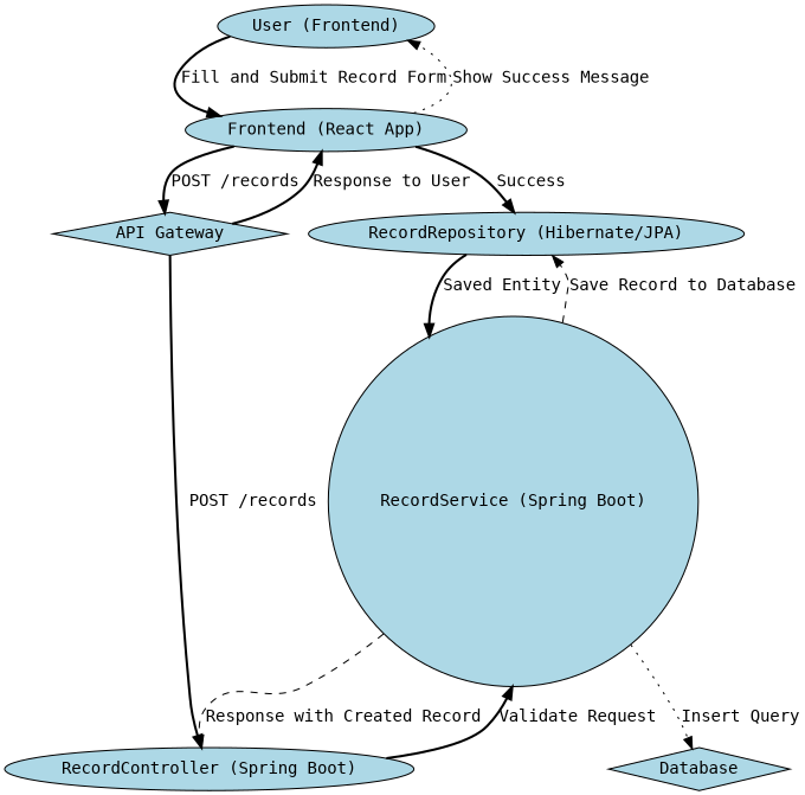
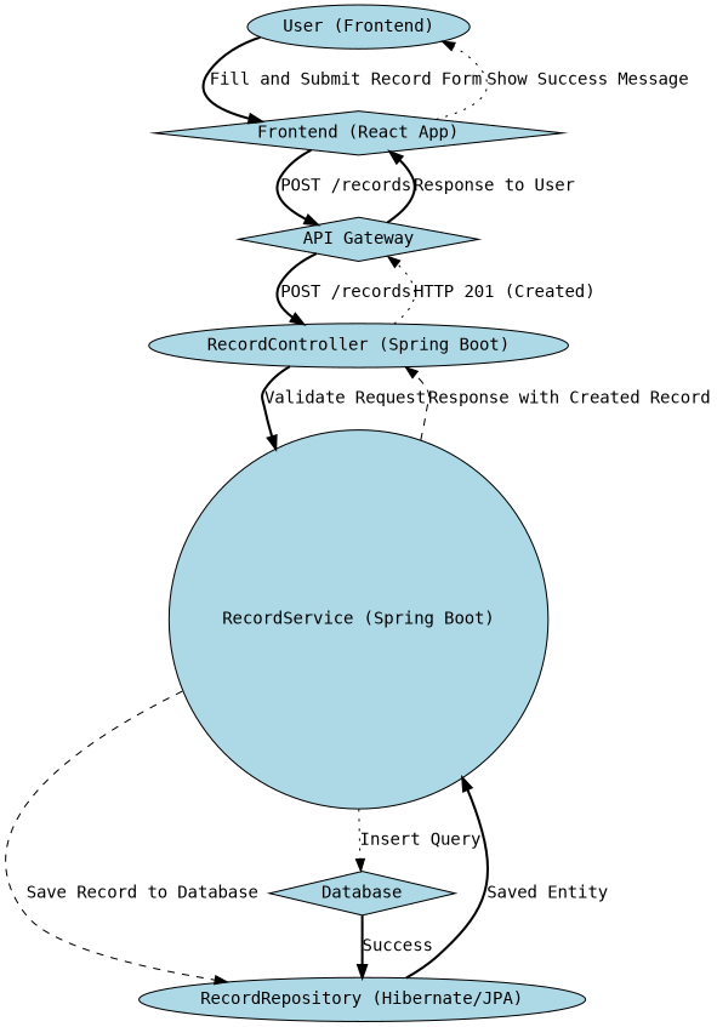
  digraph {
    fontname="DejaVu Sans Mono"
    rankdir=TB
    node [fillcolor=lightblue fontname="DejaVu Sans Mono" shape=ellipse style=filled]
    edge [fontname="DejaVu Sans Mono" style=bold]
    n1 [label="User (Frontend)"]
-   n2 [label="Frontend (React App)"]
+   n2 [label="Frontend (React App)" shape=diamond]
    n3 [label="API Gateway" shape=diamond]
    n4 [label="RecordController (Spring Boot)"]
    n5 [label="RecordService (Spring Boot)" shape=circle]
    n6 [label="RecordRepository (Hibernate/JPA)"]
    n7 [label=Database shape=diamond]
    n1 -> n2 [label="Fill and Submit Record Form"]
    n2 -> n1 [label="Show Success Message" style=dotted]
    n2 -> n3 [label="POST /records"]
    n3 -> n2 [label="Response to User"]
    n3 -> n4 [label="POST /records"]
+   n4 -> n3 [label="HTTP 201 (Created)" style=dotted]
    n4 -> n5 [label="Validate Request"]
    n5 -> n4 [label="Response with Created Record" style=dashed]
    n5 -> n6 [label="Save Record to Database" style=dashed]
    n5 -> n7 [label="Insert Query" style=dotted]
    n6 -> n5 [label="Saved Entity"]
-   n2 -> n6 [label=Success]
+   n7 -> n6 [label=Success]
  }
